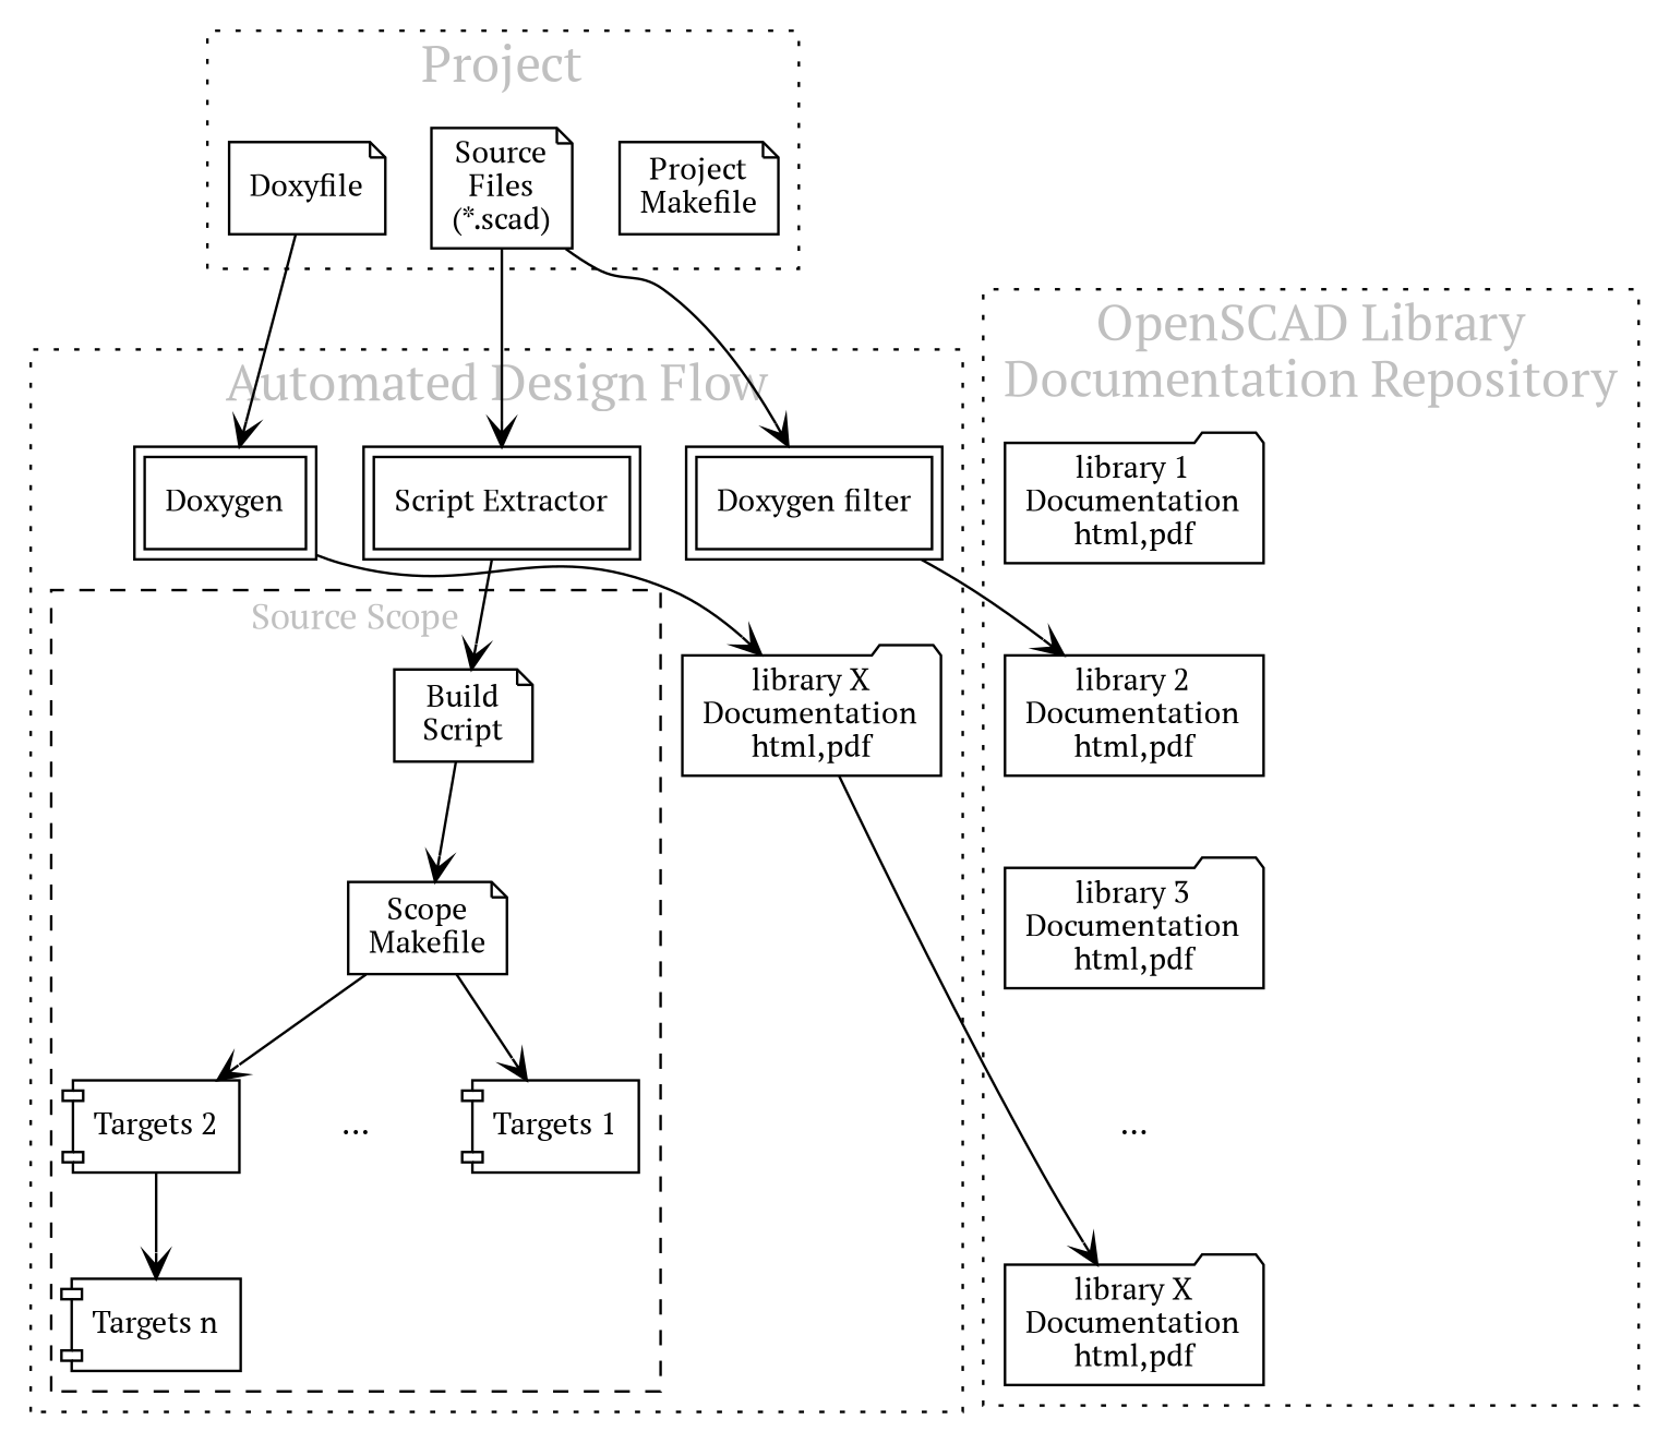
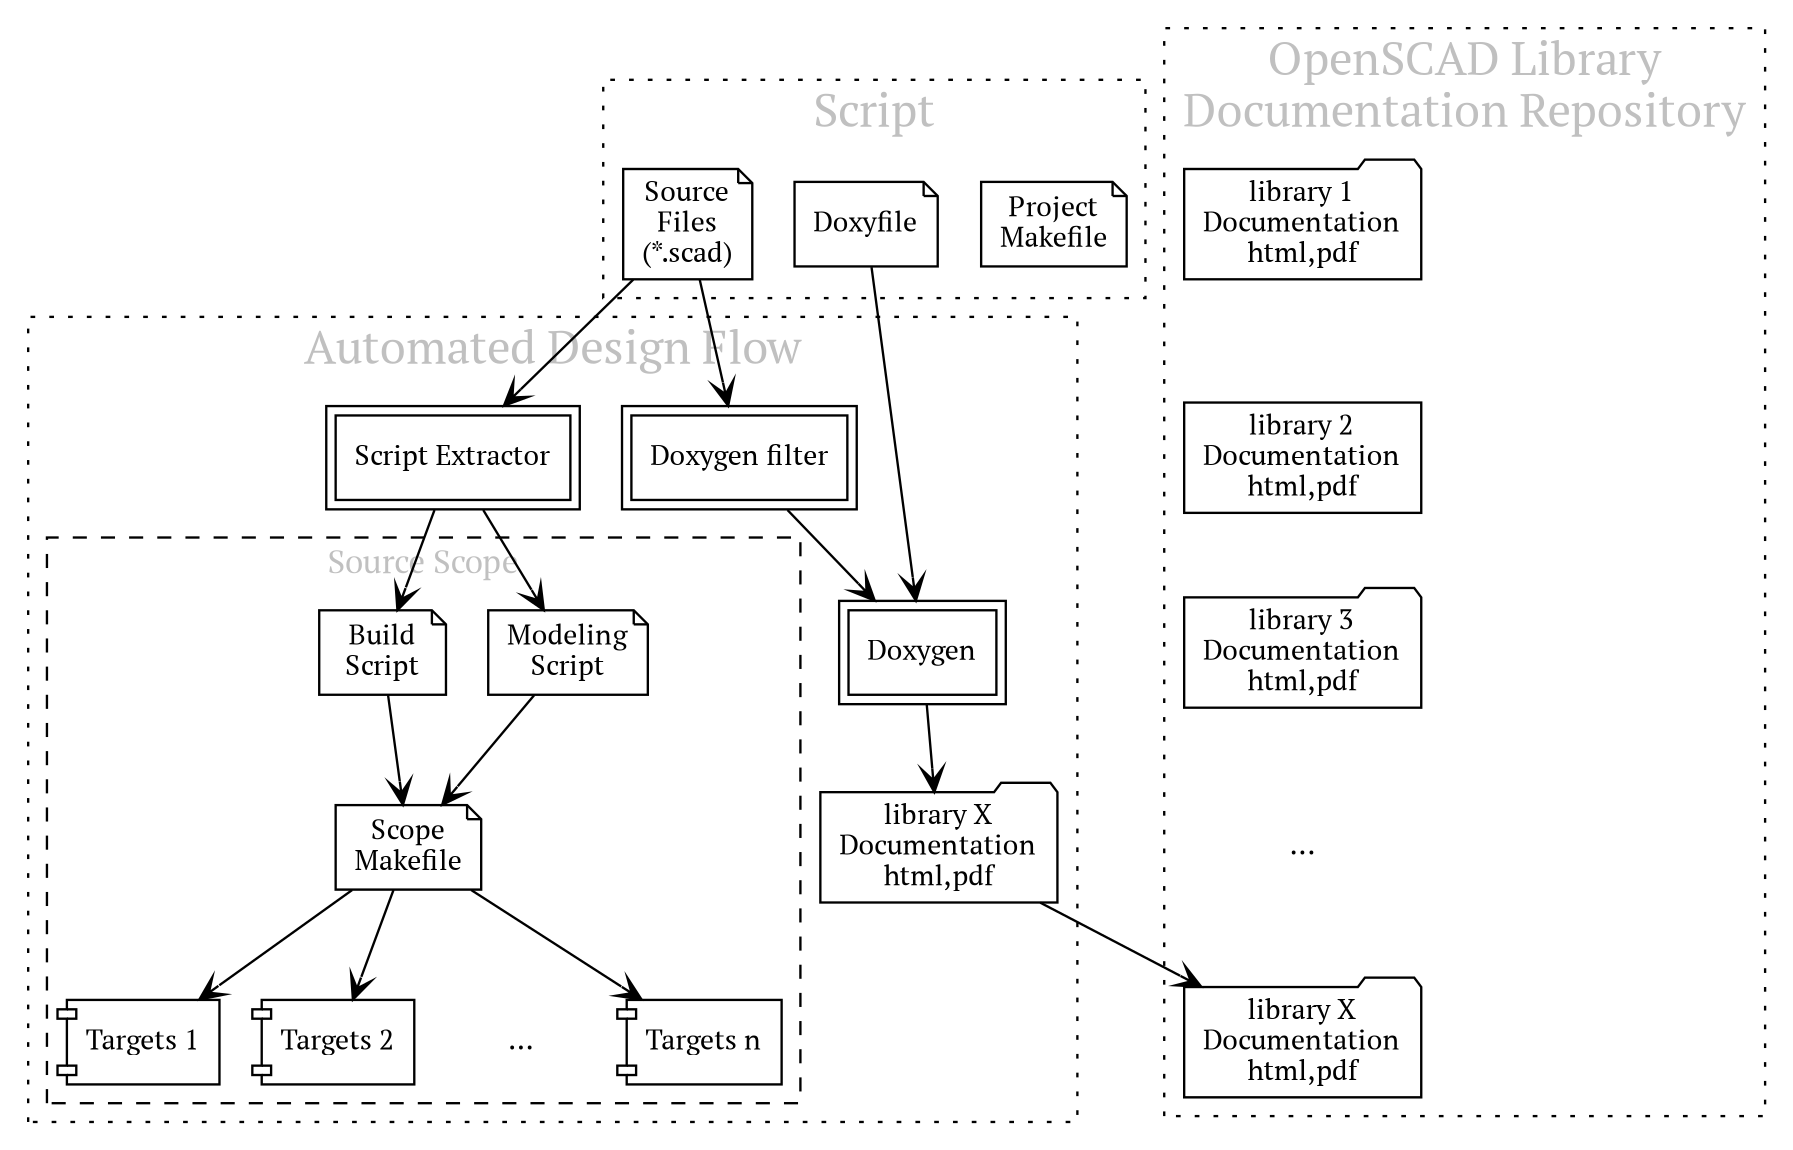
  digraph {
    fontcolor=gray
    fontname="PT Serif"
    fontsize=20
    style=dotted
    node [fontname="PT Serif" fontsize=12 shape=note]
    edge [arrowhead=vee fontname="PT Serif"]
    n1 [label="Project\nMakefile"]
    n2 [label="Source\nFiles\n(*.scad)"]
    n3 [label=Doxyfile]
+   n4 [label="Modeling\nScript"]
    n5 [label="Scope\nMakefile"]
    n6 [label="Build\nScript"]
    n7 [label="Targets 1" shape=component]
    n8 [label="Targets 2" shape=component]
    n9 [label="..." shape=none]
    n10 [label="Targets n" shape=component]
    n11 [label="Script Extractor" peripheries=2 shape=box]
    n12 [label="Doxygen filter" peripheries=2 shape=box]
    n13 [label=Doxygen peripheries=2 shape=box]
    n14 [label="library X\nDocumentation\nhtml,pdf" shape=folder]
    n15 [label="library 1\nDocumentation\nhtml,pdf" shape=folder]
    n16 [label="library 2\nDocumentation\nhtml,pdf" shape=box]
    n17 [label="library 3\nDocumentation\nhtml,pdf" shape=folder]
    n18 [label="..." shape=none]
    n19 [label="library X\nDocumentation\nhtml,pdf" shape=folder]
    subgraph cluster_1 {
-     label=Project
+     label=Script
      subgraph sub_2 {
        label=Project
        rank=same
        n1
        n2
        n3
      }
    }
    subgraph cluster_3 {
      label="Automated Design Flow"
      n11
      n12
      n13
      n14
      subgraph cluster_4 {
        fontsize=14
        label="Source Scope"
        style=dashed
+       n4
        n5
        n6
        n7
        n8
        n9
        n10
      }
    }
    subgraph cluster_5 {
      label="OpenSCAD Library\nDocumentation Repository"
      n15
      n16
      n17
      n18
      n19
    }
    n2 -> n11
    n2 -> n12
    n3 -> n13
+   n4 -> n5
    n5 -> n7
    n5 -> n8
    n5 -> n9 [style=invis]
-   n8 -> n10
+   n5 -> n10
    n6 -> n5
+   n11 -> n4
    n11 -> n6
-   n12 -> n16
+   n12 -> n13
    n13 -> n14
    n14 -> n19
    n15 -> n16 [style=invis]
    n16 -> n17 [style=invis]
    n17 -> n18 [style=invis]
    n18 -> n19 [style=invis]
  }
